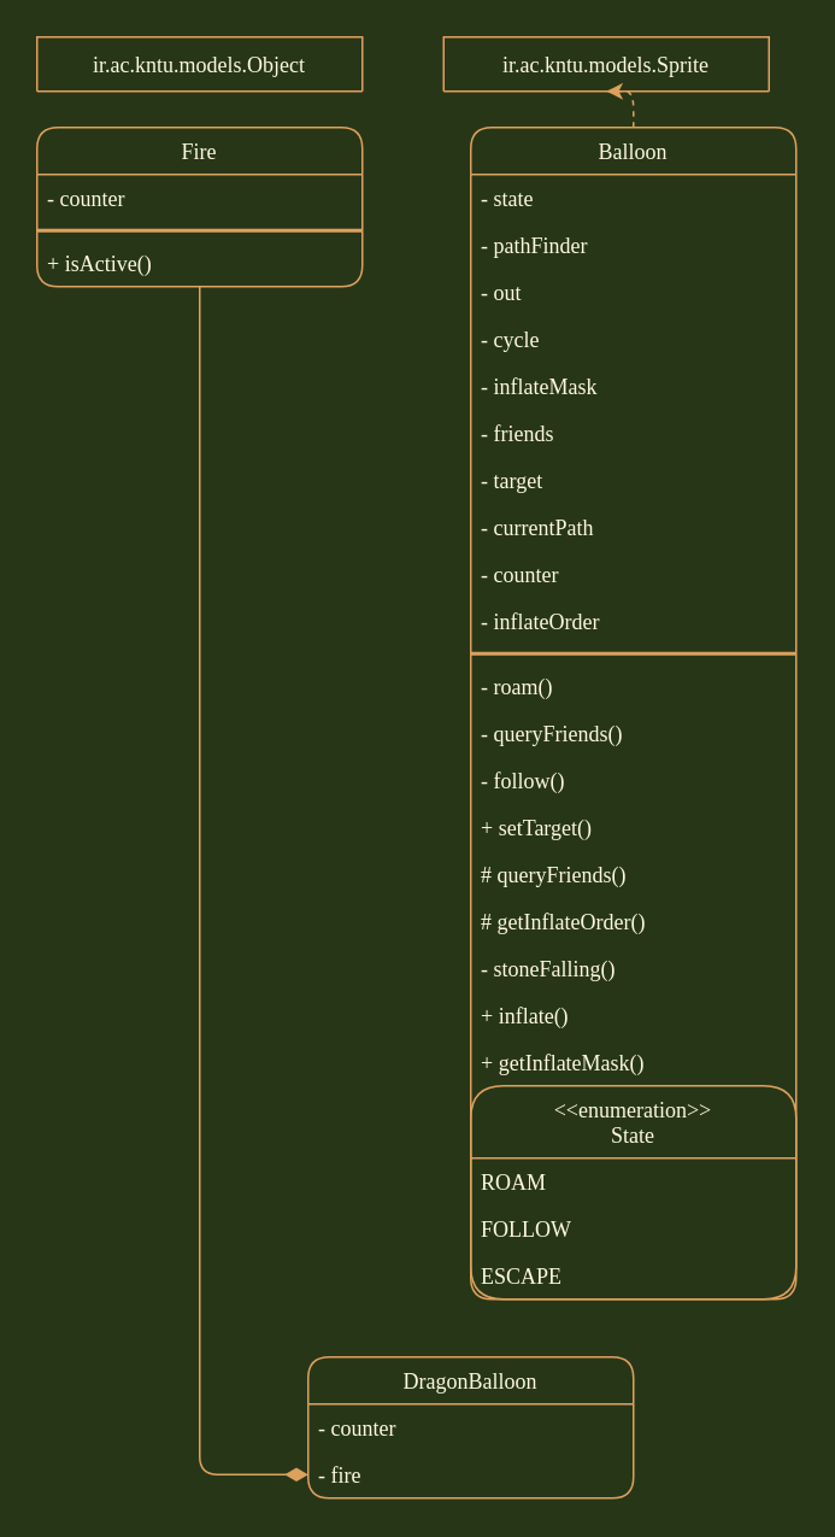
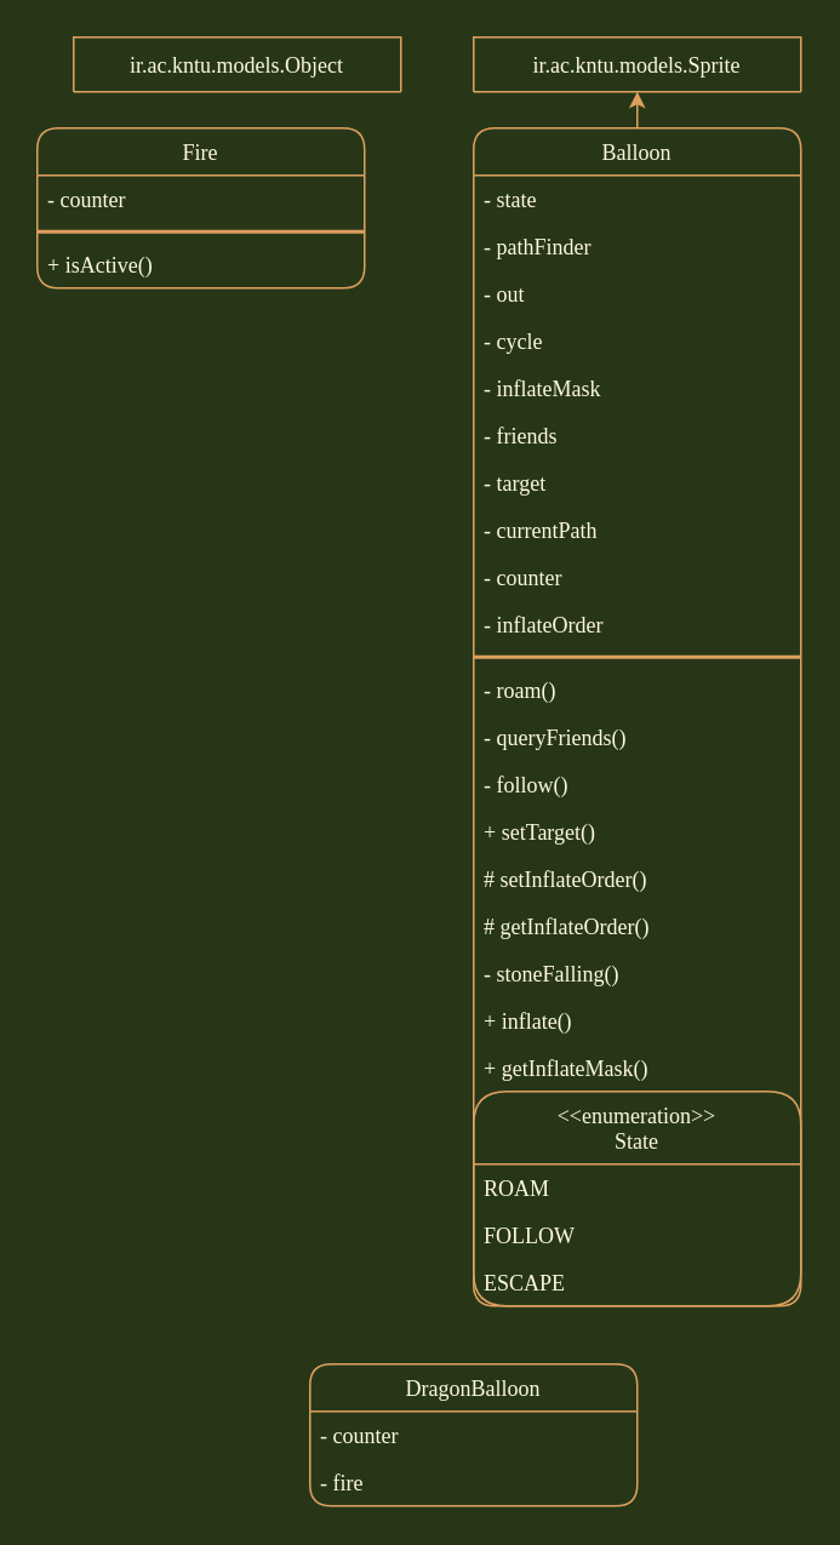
  <mxCell id="0" />
  <mxCell id="1" parent="0" />
- <mxCell id="2" value="ir.ac.kntu.models.Sprite" style="swimlane;fontStyle=0;childLayout=stackLayout;horizontal=1;startSize=30;fillColor=none;horizontalStack=0;resizeParent=1;resizeParentMax=0;resizeLast=0;collapsible=1;marginBottom=0;strokeColor=#DDA15E;fontColor=#FEFAE0;fontFamily=Lucida Console;align=center;arcSize=0;rounded=1;" parent="1" vertex="1"><mxGeometry x="245" y="20" width="180" height="30" as="geometry" /></mxCell>
- <mxCell id="3" value="ir.ac.kntu.models.Object" style="swimlane;fontStyle=0;childLayout=stackLayout;horizontal=1;startSize=30;fillColor=none;horizontalStack=0;resizeParent=1;resizeParentMax=0;resizeLast=0;collapsible=1;marginBottom=0;strokeColor=#DDA15E;fontColor=#FEFAE0;fontFamily=Lucida Console;align=center;rounded=1;" parent="1" vertex="1"><mxGeometry x="20" y="20" width="180" height="30" as="geometry" /></mxCell>
+ <mxCell id="2" value="ir.ac.kntu.models.Sprite" style="swimlane;fontStyle=0;childLayout=stackLayout;horizontal=1;startSize=30;fillColor=none;horizontalStack=0;resizeParent=1;resizeParentMax=0;resizeLast=0;collapsible=1;marginBottom=0;strokeColor=#DDA15E;fontColor=#FEFAE0;fontFamily=Lucida Console;align=center;arcSize=0;rounded=1;" parent="1" vertex="1"><mxGeometry x="260" y="20" width="180" height="30" as="geometry" /></mxCell>
+ <mxCell id="3" value="ir.ac.kntu.models.Object" style="swimlane;fontStyle=0;childLayout=stackLayout;horizontal=1;startSize=30;fillColor=none;horizontalStack=0;resizeParent=1;resizeParentMax=0;resizeLast=0;collapsible=1;marginBottom=0;strokeColor=#DDA15E;fontColor=#FEFAE0;fontFamily=Lucida Console;align=center;rounded=1;" parent="1" vertex="1"><mxGeometry x="40" y="20" width="180" height="30" as="geometry" /></mxCell>
  <mxCell id="4" style="edgeStyle=orthogonalEdgeStyle;curved=0;rounded=1;sketch=0;orthogonalLoop=1;jettySize=auto;html=1;fontColor=#FEFAE0;strokeColor=#DDA15E;fillColor=#BC6C25;dashed=1;" edge="1" parent="1" source="5" target="2"><mxGeometry relative="1" as="geometry" /></mxCell>
  <mxCell id="5" value="Balloon" style="swimlane;fontStyle=0;childLayout=stackLayout;horizontal=1;startSize=26;fillColor=none;horizontalStack=0;resizeParent=1;resizeParentMax=0;resizeLast=0;collapsible=1;marginBottom=0;strokeColor=#DDA15E;fontColor=#FEFAE0;fontFamily=Lucida Console;align=center;rounded=1;" parent="1" vertex="1"><mxGeometry x="260" y="70" width="180" height="648" as="geometry" /></mxCell>
  <mxCell id="6" value="- state" style="text;strokeColor=none;fillColor=none;align=left;verticalAlign=top;spacingLeft=4;spacingRight=4;overflow=hidden;rotatable=0;points=[[0,0.5],[1,0.5]];portConstraint=eastwest;fontColor=#FEFAE0;fontFamily=Lucida Console;rounded=1;" parent="5" vertex="1"><mxGeometry y="26" width="180" height="26" as="geometry" /></mxCell>
  <mxCell id="7" value="- pathFinder" style="text;strokeColor=none;fillColor=none;align=left;verticalAlign=top;spacingLeft=4;spacingRight=4;overflow=hidden;rotatable=0;points=[[0,0.5],[1,0.5]];portConstraint=eastwest;fontColor=#FEFAE0;fontFamily=Lucida Console;rounded=1;" parent="5" vertex="1"><mxGeometry y="52" width="180" height="26" as="geometry" /></mxCell>
  <mxCell id="8" value="- out" style="text;strokeColor=none;fillColor=none;align=left;verticalAlign=top;spacingLeft=4;spacingRight=4;overflow=hidden;rotatable=0;points=[[0,0.5],[1,0.5]];portConstraint=eastwest;fontColor=#FEFAE0;fontFamily=Lucida Console;rounded=1;" parent="5" vertex="1"><mxGeometry y="78" width="180" height="26" as="geometry" /></mxCell>
  <mxCell id="9" value="- cycle" style="text;strokeColor=none;fillColor=none;align=left;verticalAlign=top;spacingLeft=4;spacingRight=4;overflow=hidden;rotatable=0;points=[[0,0.5],[1,0.5]];portConstraint=eastwest;fontColor=#FEFAE0;fontFamily=Lucida Console;rounded=1;" parent="5" vertex="1"><mxGeometry y="104" width="180" height="26" as="geometry" /></mxCell>
  <mxCell id="10" value="- inflateMask" style="text;strokeColor=none;fillColor=none;align=left;verticalAlign=top;spacingLeft=4;spacingRight=4;overflow=hidden;rotatable=0;points=[[0,0.5],[1,0.5]];portConstraint=eastwest;fontColor=#FEFAE0;fontFamily=Lucida Console;rounded=1;" parent="5" vertex="1"><mxGeometry y="130" width="180" height="26" as="geometry" /></mxCell>
  <mxCell id="11" value="- friends" style="text;strokeColor=none;fillColor=none;align=left;verticalAlign=top;spacingLeft=4;spacingRight=4;overflow=hidden;rotatable=0;points=[[0,0.5],[1,0.5]];portConstraint=eastwest;fontColor=#FEFAE0;fontFamily=Lucida Console;rounded=1;" parent="5" vertex="1"><mxGeometry y="156" width="180" height="26" as="geometry" /></mxCell>
  <mxCell id="12" value="- target" style="text;strokeColor=none;fillColor=none;align=left;verticalAlign=top;spacingLeft=4;spacingRight=4;overflow=hidden;rotatable=0;points=[[0,0.5],[1,0.5]];portConstraint=eastwest;fontColor=#FEFAE0;fontFamily=Lucida Console;rounded=1;" parent="5" vertex="1"><mxGeometry y="182" width="180" height="26" as="geometry" /></mxCell>
  <mxCell id="13" value="- currentPath" style="text;strokeColor=none;fillColor=none;align=left;verticalAlign=top;spacingLeft=4;spacingRight=4;overflow=hidden;rotatable=0;points=[[0,0.5],[1,0.5]];portConstraint=eastwest;fontColor=#FEFAE0;fontFamily=Lucida Console;rounded=1;" parent="5" vertex="1"><mxGeometry y="208" width="180" height="26" as="geometry" /></mxCell>
  <mxCell id="14" value="- counter" style="text;strokeColor=none;fillColor=none;align=left;verticalAlign=top;spacingLeft=4;spacingRight=4;overflow=hidden;rotatable=0;points=[[0,0.5],[1,0.5]];portConstraint=eastwest;fontColor=#FEFAE0;fontFamily=Lucida Console;rounded=1;" parent="5" vertex="1"><mxGeometry y="234" width="180" height="26" as="geometry" /></mxCell>
  <mxCell id="15" value="- inflateOrder" style="text;strokeColor=none;fillColor=none;align=left;verticalAlign=top;spacingLeft=4;spacingRight=4;overflow=hidden;rotatable=0;points=[[0,0.5],[1,0.5]];portConstraint=eastwest;fontColor=#FEFAE0;fontFamily=Lucida Console;rounded=1;" parent="5" vertex="1"><mxGeometry y="260" width="180" height="26" as="geometry" /></mxCell>
  <mxCell id="16" value="" style="line;strokeWidth=2;html=1;shadow=0;glass=0;sketch=0;fontFamily=Comic Sans MS;fontColor=#FEFAE0;fillColor=none;align=center;strokeColor=#DDA15E;labelBackgroundColor=#283618;rounded=1;" parent="5" vertex="1"><mxGeometry y="286" width="180" height="10" as="geometry" /></mxCell>
  <mxCell id="17" value="- roam()" style="text;strokeColor=none;fillColor=none;align=left;verticalAlign=top;spacingLeft=4;spacingRight=4;overflow=hidden;rotatable=0;points=[[0,0.5],[1,0.5]];portConstraint=eastwest;fontColor=#FEFAE0;fontFamily=Lucida Console;rounded=1;" parent="5" vertex="1"><mxGeometry y="296" width="180" height="26" as="geometry" /></mxCell>
  <mxCell id="18" value="- queryFriends()" style="text;strokeColor=none;fillColor=none;align=left;verticalAlign=top;spacingLeft=4;spacingRight=4;overflow=hidden;rotatable=0;points=[[0,0.5],[1,0.5]];portConstraint=eastwest;fontColor=#FEFAE0;fontFamily=Lucida Console;rounded=1;" parent="5" vertex="1"><mxGeometry y="322" width="180" height="26" as="geometry" /></mxCell>
  <mxCell id="19" value="- follow()" style="text;strokeColor=none;fillColor=none;align=left;verticalAlign=top;spacingLeft=4;spacingRight=4;overflow=hidden;rotatable=0;points=[[0,0.5],[1,0.5]];portConstraint=eastwest;fontColor=#FEFAE0;fontFamily=Lucida Console;rounded=1;" parent="5" vertex="1"><mxGeometry y="348" width="180" height="26" as="geometry" /></mxCell>
  <mxCell id="20" value="+ setTarget()" style="text;strokeColor=none;fillColor=none;align=left;verticalAlign=top;spacingLeft=4;spacingRight=4;overflow=hidden;rotatable=0;points=[[0,0.5],[1,0.5]];portConstraint=eastwest;fontColor=#FEFAE0;fontFamily=Lucida Console;rounded=1;" parent="5" vertex="1"><mxGeometry y="374" width="180" height="26" as="geometry" /></mxCell>
- <mxCell id="21" value="# queryFriends()" style="text;strokeColor=none;fillColor=none;align=left;verticalAlign=top;spacingLeft=4;spacingRight=4;overflow=hidden;rotatable=0;points=[[0,0.5],[1,0.5]];portConstraint=eastwest;fontColor=#FEFAE0;fontFamily=Lucida Console;rounded=1;" parent="5" vertex="1"><mxGeometry y="400" width="180" height="26" as="geometry" /></mxCell>
+ <mxCell id="21" value="# setInflateOrder()" style="text;strokeColor=none;fillColor=none;align=left;verticalAlign=top;spacingLeft=4;spacingRight=4;overflow=hidden;rotatable=0;points=[[0,0.5],[1,0.5]];portConstraint=eastwest;fontColor=#FEFAE0;fontFamily=Lucida Console;rounded=1;" parent="5" vertex="1"><mxGeometry y="400" width="180" height="26" as="geometry" /></mxCell>
  <mxCell id="22" value="# getInflateOrder()" style="text;strokeColor=none;fillColor=none;align=left;verticalAlign=top;spacingLeft=4;spacingRight=4;overflow=hidden;rotatable=0;points=[[0,0.5],[1,0.5]];portConstraint=eastwest;fontColor=#FEFAE0;fontFamily=Lucida Console;rounded=1;" parent="5" vertex="1"><mxGeometry y="426" width="180" height="26" as="geometry" /></mxCell>
  <mxCell id="23" value="- stoneFalling()" style="text;strokeColor=none;fillColor=none;align=left;verticalAlign=top;spacingLeft=4;spacingRight=4;overflow=hidden;rotatable=0;points=[[0,0.5],[1,0.5]];portConstraint=eastwest;fontColor=#FEFAE0;fontFamily=Lucida Console;rounded=1;" parent="5" vertex="1"><mxGeometry y="452" width="180" height="26" as="geometry" /></mxCell>
  <mxCell id="24" value="+ inflate()" style="text;strokeColor=none;fillColor=none;align=left;verticalAlign=top;spacingLeft=4;spacingRight=4;overflow=hidden;rotatable=0;points=[[0,0.5],[1,0.5]];portConstraint=eastwest;fontColor=#FEFAE0;fontFamily=Lucida Console;rounded=1;" parent="5" vertex="1"><mxGeometry y="478" width="180" height="26" as="geometry" /></mxCell>
  <mxCell id="25" value="+ getInflateMask()" style="text;strokeColor=none;fillColor=none;align=left;verticalAlign=top;spacingLeft=4;spacingRight=4;overflow=hidden;rotatable=0;points=[[0,0.5],[1,0.5]];portConstraint=eastwest;fontColor=#FEFAE0;fontFamily=Lucida Console;rounded=1;" parent="5" vertex="1"><mxGeometry y="504" width="180" height="26" as="geometry" /></mxCell>
  <mxCell id="26" value="&lt;&lt;enumeration&gt;&gt;&#10;State" style="swimlane;fontStyle=0;childLayout=stackLayout;horizontal=1;startSize=40;fillColor=none;horizontalStack=0;resizeParent=1;resizeParentMax=0;resizeLast=0;collapsible=1;marginBottom=0;strokeColor=#DDA15E;fontColor=#FEFAE0;fontFamily=Lucida Console;align=center;rounded=1;" parent="5" vertex="1"><mxGeometry y="530" width="180" height="118" as="geometry" /></mxCell>
  <mxCell id="27" value="ROAM" style="text;strokeColor=none;fillColor=none;align=left;verticalAlign=top;spacingLeft=4;spacingRight=4;overflow=hidden;rotatable=0;points=[[0,0.5],[1,0.5]];portConstraint=eastwest;fontColor=#FEFAE0;fontFamily=Lucida Console;rounded=1;" parent="26" vertex="1"><mxGeometry y="40" width="180" height="26" as="geometry" /></mxCell>
  <mxCell id="28" value="FOLLOW" style="text;strokeColor=none;fillColor=none;align=left;verticalAlign=top;spacingLeft=4;spacingRight=4;overflow=hidden;rotatable=0;points=[[0,0.5],[1,0.5]];portConstraint=eastwest;fontColor=#FEFAE0;fontFamily=Lucida Console;rounded=1;" parent="26" vertex="1"><mxGeometry y="66" width="180" height="26" as="geometry" /></mxCell>
  <mxCell id="29" value="ESCAPE" style="text;strokeColor=none;fillColor=none;align=left;verticalAlign=top;spacingLeft=4;spacingRight=4;overflow=hidden;rotatable=0;points=[[0,0.5],[1,0.5]];portConstraint=eastwest;fontColor=#FEFAE0;fontFamily=Lucida Console;rounded=1;" parent="26" vertex="1"><mxGeometry y="92" width="180" height="26" as="geometry" /></mxCell>
  <mxCell id="30" value="DragonBalloon" style="swimlane;fontStyle=0;childLayout=stackLayout;horizontal=1;startSize=26;fillColor=none;horizontalStack=0;resizeParent=1;resizeParentMax=0;resizeLast=0;collapsible=1;marginBottom=0;strokeColor=#DDA15E;fontColor=#FEFAE0;fontFamily=Lucida Console;align=center;rounded=1;" parent="1" vertex="1"><mxGeometry x="170" y="750" width="180" height="78" as="geometry" /></mxCell>
  <mxCell id="31" value="- counter" style="text;strokeColor=none;fillColor=none;align=left;verticalAlign=top;spacingLeft=4;spacingRight=4;overflow=hidden;rotatable=0;points=[[0,0.5],[1,0.5]];portConstraint=eastwest;fontColor=#FEFAE0;fontFamily=Lucida Console;rounded=1;" parent="30" vertex="1"><mxGeometry y="26" width="180" height="26" as="geometry" /></mxCell>
  <mxCell id="32" value="- fire" style="text;strokeColor=none;fillColor=none;align=left;verticalAlign=top;spacingLeft=4;spacingRight=4;overflow=hidden;rotatable=0;points=[[0,0.5],[1,0.5]];portConstraint=eastwest;fontColor=#FEFAE0;fontFamily=Lucida Console;rounded=1;" parent="30" vertex="1"><mxGeometry y="52" width="180" height="26" as="geometry" /></mxCell>
- <mxCell id="33" style="edgeStyle=orthogonalEdgeStyle;curved=0;rounded=1;sketch=0;orthogonalLoop=1;jettySize=auto;html=1;entryX=0;entryY=0.5;entryDx=0;entryDy=0;fontColor=#FEFAE0;strokeColor=#DDA15E;fillColor=#BC6C25;endArrow=diamondThin;endFill=1;endSize=10;" edge="1" parent="1" source="34" target="32"><mxGeometry relative="1" as="geometry" /></mxCell>
  <mxCell id="34" value="Fire" style="swimlane;fontStyle=0;childLayout=stackLayout;horizontal=1;startSize=26;fillColor=none;horizontalStack=0;resizeParent=1;resizeParentMax=0;resizeLast=0;collapsible=1;marginBottom=0;strokeColor=#DDA15E;fontColor=#FEFAE0;fontFamily=Lucida Console;align=center;rounded=1;" parent="1" vertex="1"><mxGeometry x="20" y="70" width="180" height="88" as="geometry" /></mxCell>
  <mxCell id="35" value="- counter" style="text;strokeColor=none;fillColor=none;align=left;verticalAlign=top;spacingLeft=4;spacingRight=4;overflow=hidden;rotatable=0;points=[[0,0.5],[1,0.5]];portConstraint=eastwest;fontColor=#FEFAE0;fontFamily=Lucida Console;rounded=1;" parent="34" vertex="1"><mxGeometry y="26" width="180" height="26" as="geometry" /></mxCell>
  <mxCell id="36" value="" style="line;strokeWidth=2;html=1;shadow=0;glass=0;sketch=0;fontFamily=Comic Sans MS;fontColor=#FEFAE0;fillColor=none;align=center;strokeColor=#DDA15E;labelBackgroundColor=#283618;rounded=1;" parent="34" vertex="1"><mxGeometry y="52" width="180" height="10" as="geometry" /></mxCell>
  <mxCell id="37" value="+ isActive()" style="text;strokeColor=none;fillColor=none;align=left;verticalAlign=top;spacingLeft=4;spacingRight=4;overflow=hidden;rotatable=0;points=[[0,0.5],[1,0.5]];portConstraint=eastwest;fontColor=#FEFAE0;fontFamily=Lucida Console;rounded=1;" parent="34" vertex="1"><mxGeometry y="62" width="180" height="26" as="geometry" /></mxCell>
